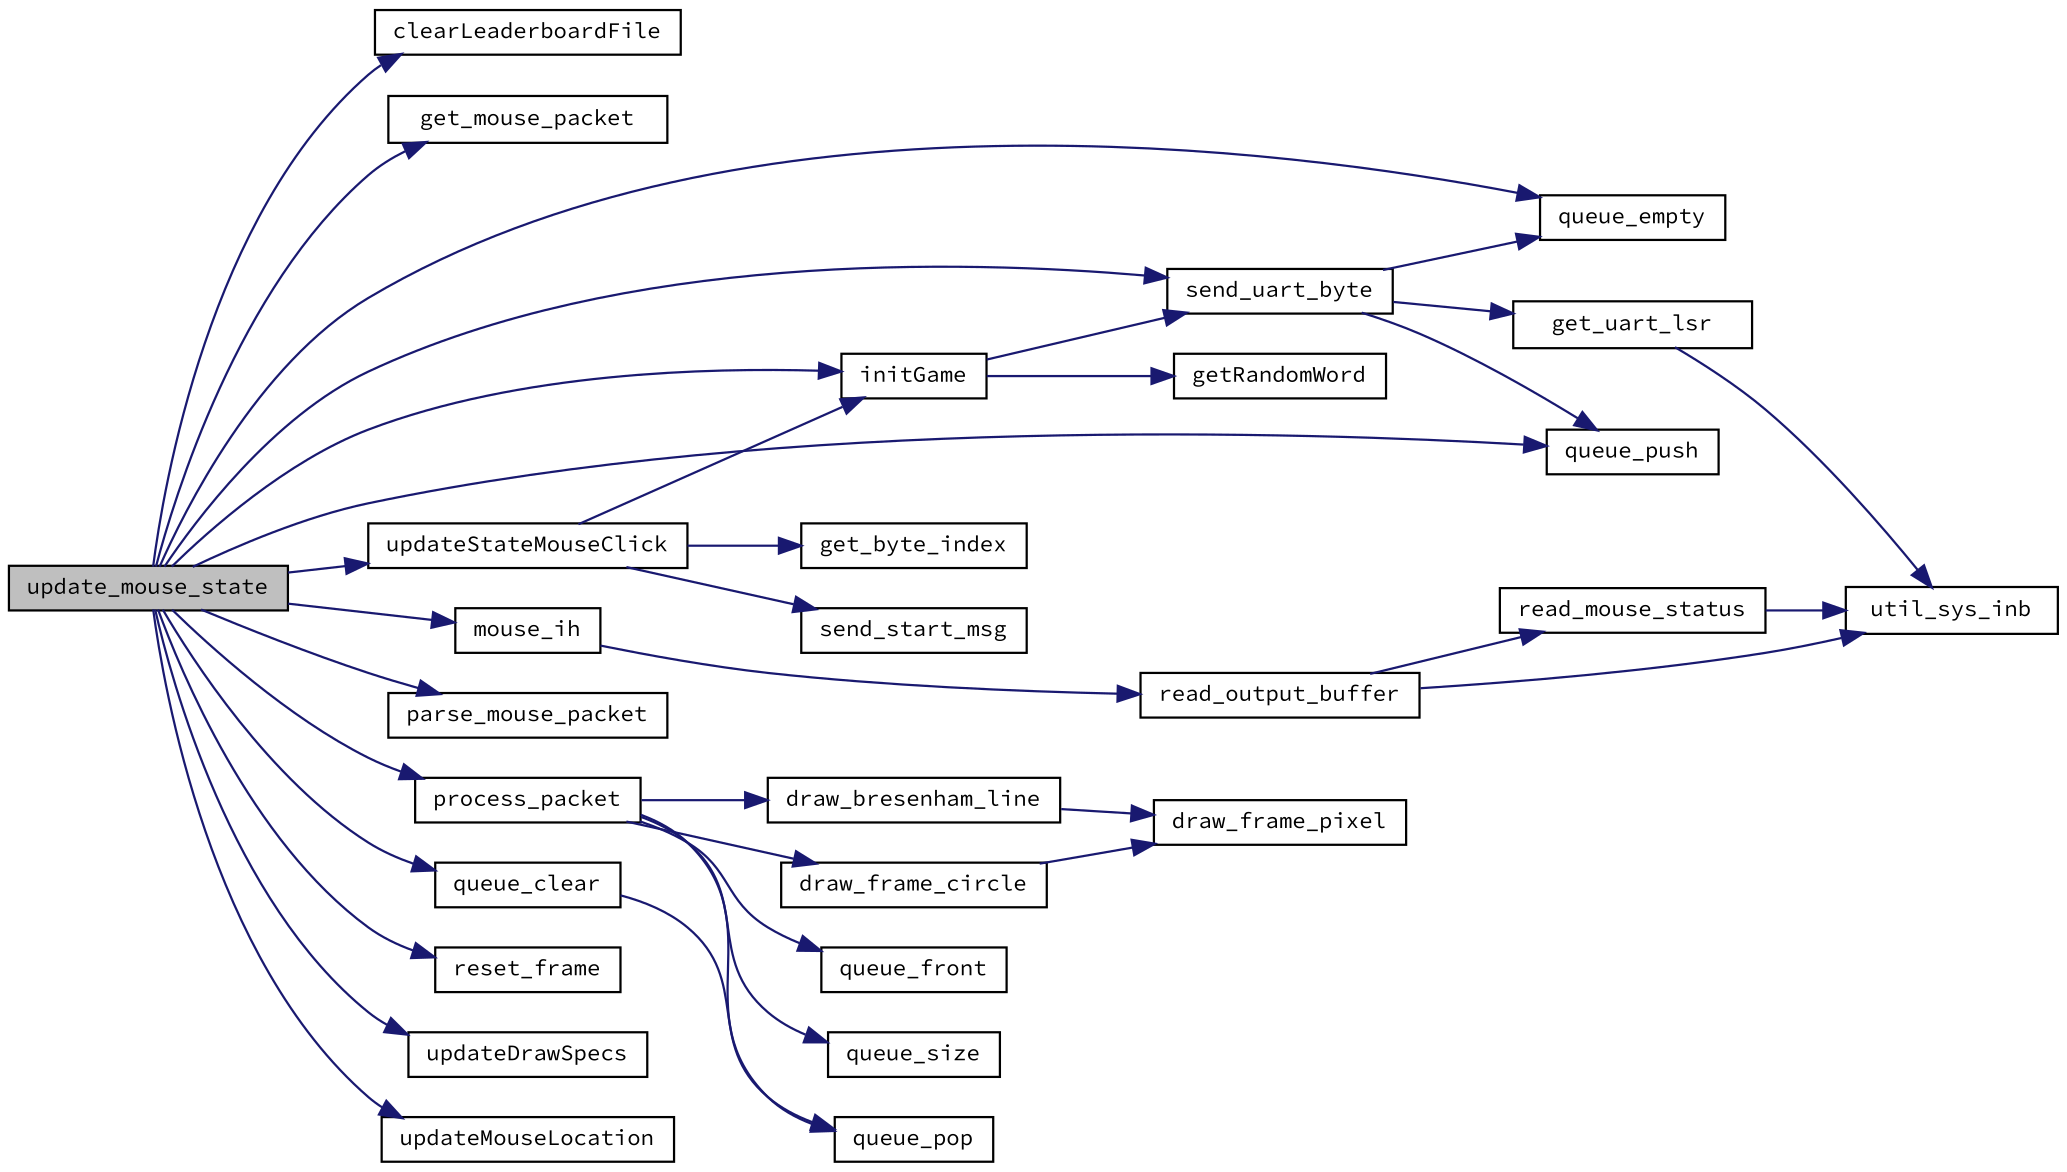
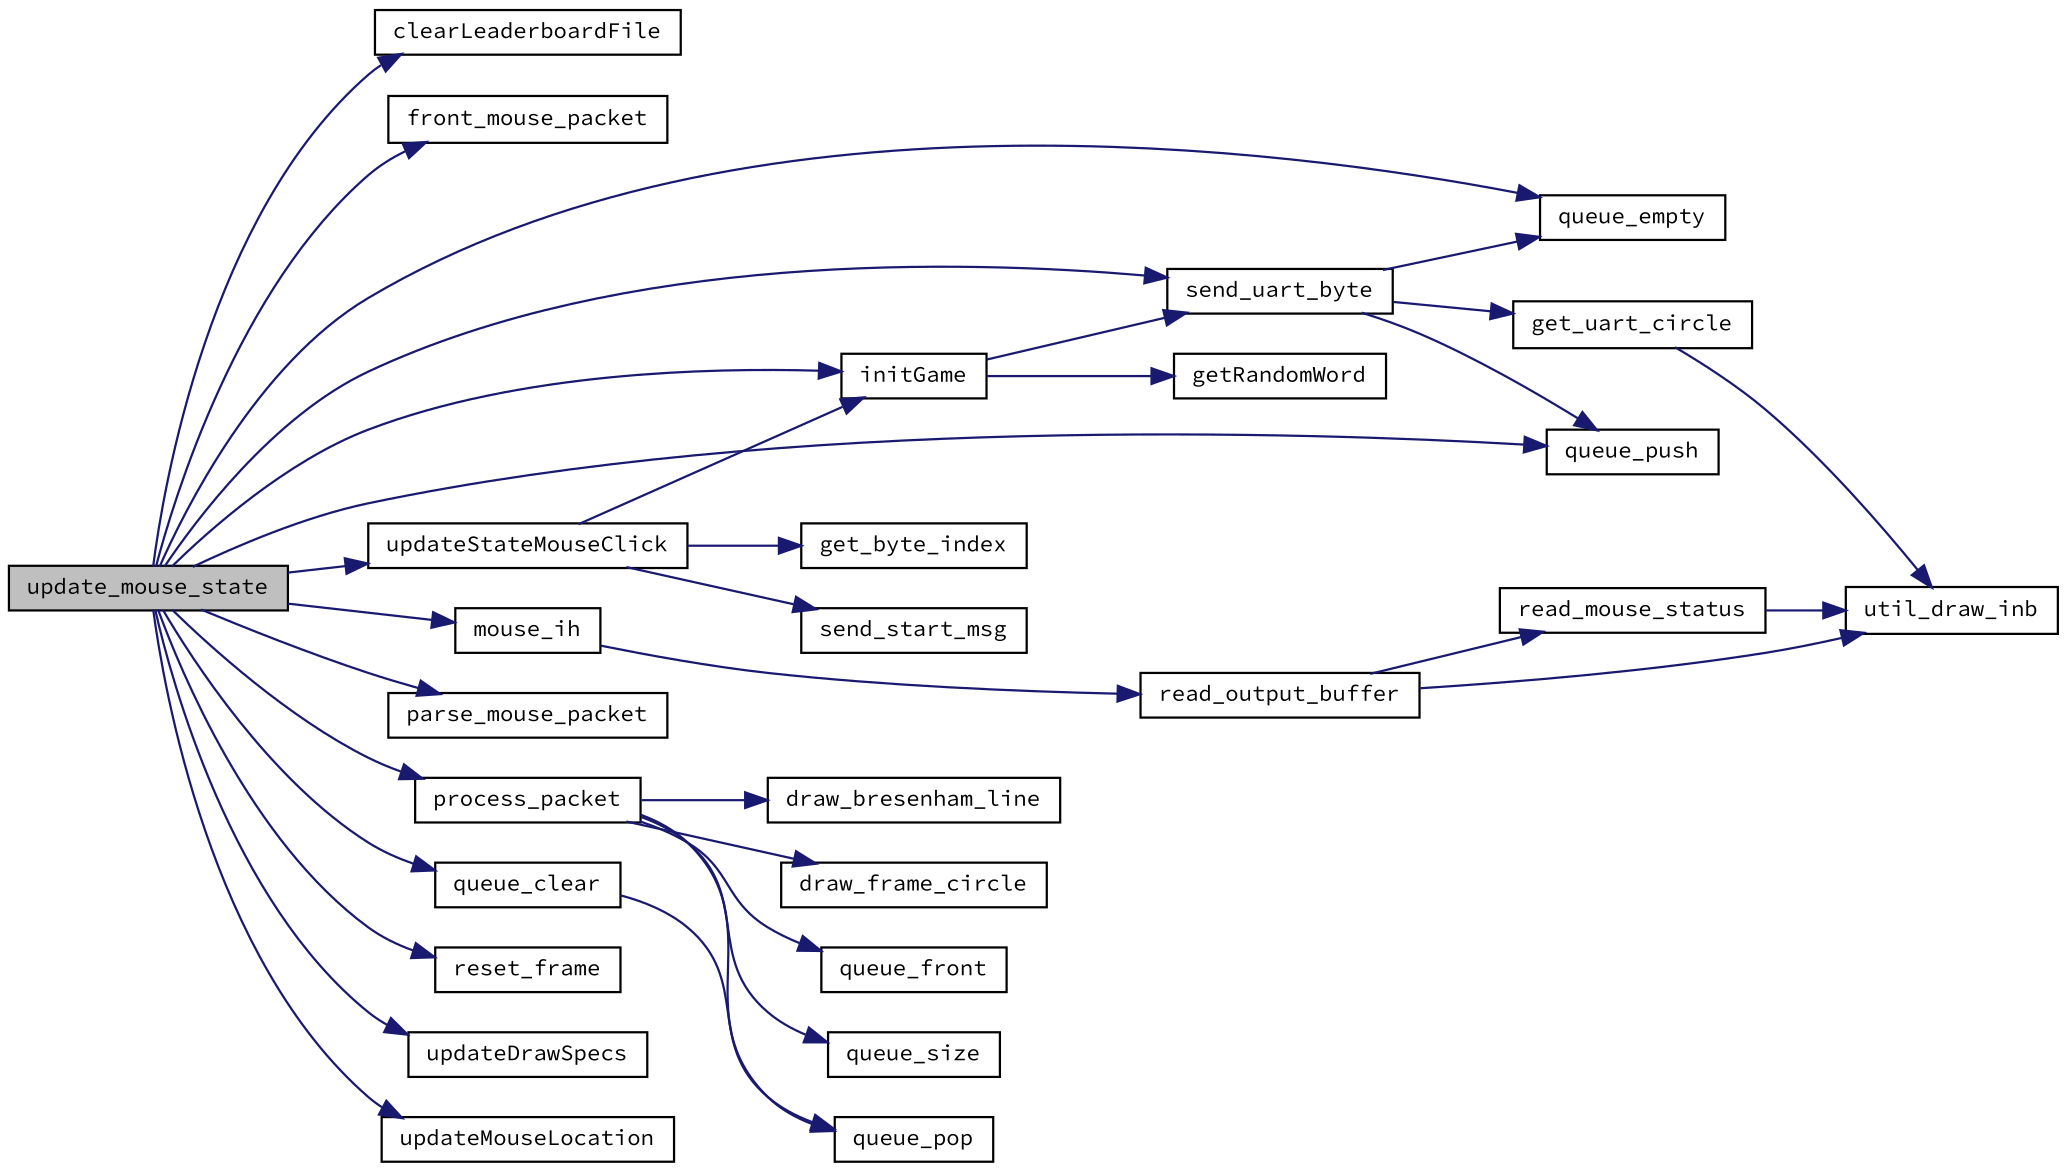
  digraph {
    fontname="Source Code Pro"
    rankdir=LR
    node [color=black fillcolor=white fontname="Source Code Pro" fontsize=10 shape=record style=filled]
    edge [color=midnightblue fontname="Source Code Pro" fontsize=10 labelfontname=Helvetica labelfontsize=10 style=solid]
    n1 [fillcolor=grey75 fontcolor=black height=0.2 label=update_mouse_state width=0.4]
    n2 [height=0.2 label=clearLeaderboardFile width=0.4]
-   n3 [height=0.2 label=get_mouse_packet width=0.4]
+   n3 [height=0.2 label=front_mouse_packet width=0.4]
    n4 [height=0.2 label=initGame width=0.4]
    n5 [height=0.2 label=mouse_ih width=0.4]
    n6 [height=0.2 label=parse_mouse_packet width=0.4]
    n7 [height=0.2 label=process_packet width=0.4]
    n8 [height=0.2 label=queue_clear width=0.4]
    n9 [height=0.2 label=queue_empty width=0.4]
    n10 [height=0.2 label=queue_push width=0.4]
    n11 [height=0.2 label=reset_frame width=0.4]
    n12 [height=0.2 label=send_uart_byte width=0.4]
    n13 [height=0.2 label=updateDrawSpecs width=0.4]
    n14 [height=0.2 label=updateMouseLocation width=0.4]
    n15 [height=0.2 label=updateStateMouseClick width=0.4]
    n16 [height=0.2 label=get_byte_index width=0.4]
    n17 [height=0.2 label=getRandomWord width=0.4]
    n18 [height=0.2 label=read_output_buffer width=0.4]
    n19 [height=0.2 label=draw_bresenham_line width=0.4]
    n20 [height=0.2 label=draw_frame_circle width=0.4]
    n21 [height=0.2 label=queue_front width=0.4]
    n22 [height=0.2 label=queue_pop width=0.4]
    n23 [height=0.2 label=queue_size width=0.4]
-   n24 [height=0.2 label=get_uart_lsr width=0.4]
+   n24 [height=0.2 label=get_uart_circle width=0.4]
    n25 [height=0.2 label=send_start_msg width=0.4]
    n26 [height=0.2 label=read_mouse_status width=0.4]
-   n27 [height=0.2 label=util_sys_inb width=0.4]
-   n28 [height=0.2 label=draw_frame_pixel width=0.4]
+   n27 [height=0.2 label=util_draw_inb width=0.4]
    n1 -> n2
    n1 -> n3
    n1 -> n4
    n1 -> n5
    n1 -> n6
    n1 -> n7
    n1 -> n8
    n1 -> n9
    n1 -> n10
    n1 -> n11
    n1 -> n12
    n1 -> n13
    n1 -> n14
    n1 -> n15
    n4 -> n12
    n4 -> n17
    n5 -> n18
    n7 -> n19
    n7 -> n20
    n7 -> n21
    n7 -> n22
    n7 -> n23
    n8 -> n22
    n12 -> n9
    n12 -> n10
    n12 -> n24
    n15 -> n4
    n15 -> n16
    n15 -> n25
    n18 -> n26
    n18 -> n27
-   n19 -> n28
-   n20 -> n28
    n24 -> n27
    n26 -> n27
  }
